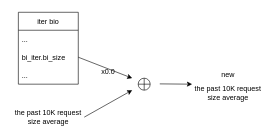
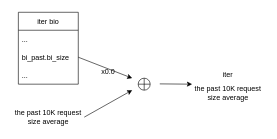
  <mxCell id="0" />
  <mxCell id="1" parent="0" />
  <mxCell id="2" value="iter bio" style="swimlane;fontStyle=0;childLayout=stackLayout;horizontal=1;startSize=30;horizontalStack=0;resizeParent=1;resizeParentMax=0;resizeLast=0;collapsible=1;marginBottom=0;" vertex="1" parent="1"><mxGeometry x="30" y="20" width="100" height="120" as="geometry" /></mxCell>
  <mxCell id="3" value="..." style="text;strokeColor=none;fillColor=none;align=left;verticalAlign=middle;spacingLeft=4;spacingRight=4;overflow=hidden;points=[[0,0.5],[1,0.5]];portConstraint=eastwest;rotatable=0;" vertex="1" parent="2"><mxGeometry y="30" width="100" height="30" as="geometry" /></mxCell>
- <mxCell id="4" value="bi_iter.bi_size" style="text;strokeColor=none;fillColor=none;align=left;verticalAlign=middle;spacingLeft=4;spacingRight=4;overflow=hidden;points=[[0,0.5],[1,0.5]];portConstraint=eastwest;rotatable=0;" vertex="1" parent="2"><mxGeometry y="60" width="100" height="30" as="geometry" /></mxCell>
+ <mxCell id="4" value="bi_past.bi_size" style="text;strokeColor=none;fillColor=none;align=left;verticalAlign=middle;spacingLeft=4;spacingRight=4;overflow=hidden;points=[[0,0.5],[1,0.5]];portConstraint=eastwest;rotatable=0;" vertex="1" parent="2"><mxGeometry y="60" width="100" height="30" as="geometry" /></mxCell>
  <mxCell id="5" value="..." style="text;strokeColor=none;fillColor=none;align=left;verticalAlign=middle;spacingLeft=4;spacingRight=4;overflow=hidden;points=[[0,0.5],[1,0.5]];portConstraint=eastwest;rotatable=0;" vertex="1" parent="2"><mxGeometry y="90" width="100" height="30" as="geometry" /></mxCell>
  <mxCell id="6" value="" style="endArrow=classic;html=1;rounded=0;exitX=1;exitY=0.5;exitDx=0;exitDy=0;" edge="1" parent="1" source="4"><mxGeometry width="50" height="50" relative="1" as="geometry"><mxPoint x="220" y="50" as="sourcePoint" /><mxPoint x="220" y="130" as="targetPoint" /></mxGeometry></mxCell>
  <mxCell id="7" value="x0.0" style="text;html=1;strokeColor=none;fillColor=none;align=center;verticalAlign=middle;whiteSpace=wrap;rounded=0;" vertex="1" parent="1"><mxGeometry x="150" y="105" width="60" height="30" as="geometry" /></mxCell>
  <mxCell id="8" value="the past 10K request size average" style="text;html=1;strokeColor=none;fillColor=none;align=center;verticalAlign=middle;whiteSpace=wrap;rounded=0;" vertex="1" parent="1"><mxGeometry x="20" y="180" width="120" height="30" as="geometry" /></mxCell>
  <mxCell id="9" value="" style="shape=orEllipse;perimeter=ellipsePerimeter;whiteSpace=wrap;html=1;backgroundOutline=1;" vertex="1" parent="1"><mxGeometry x="230" y="130" width="20" height="20" as="geometry" /></mxCell>
  <mxCell id="10" value="" style="endArrow=classic;html=1;rounded=0;exitX=1;exitY=0.5;exitDx=0;exitDy=0;" edge="1" parent="1" source="8"><mxGeometry width="50" height="50" relative="1" as="geometry"><mxPoint x="40" y="235" as="sourcePoint" /><mxPoint x="220" y="150" as="targetPoint" /></mxGeometry></mxCell>
  <mxCell id="11" value="" style="endArrow=classic;html=1;rounded=0;" edge="1" parent="1"><mxGeometry width="50" height="50" relative="1" as="geometry"><mxPoint x="266" y="139.5" as="sourcePoint" /><mxPoint x="320" y="140" as="targetPoint" /></mxGeometry></mxCell>
  <mxCell id="12" value="the past 10K request size average" style="text;html=1;strokeColor=none;fillColor=none;align=center;verticalAlign=middle;whiteSpace=wrap;rounded=0;" vertex="1" parent="1"><mxGeometry x="320" y="140" width="120" height="30" as="geometry" /></mxCell>
- <mxCell id="13" value="new" style="text;html=1;strokeColor=none;fillColor=none;align=center;verticalAlign=middle;whiteSpace=wrap;rounded=0;" vertex="1" parent="1"><mxGeometry x="320" y="110" width="120" height="30" as="geometry" /></mxCell>
+ <mxCell id="13" value="iter" style="text;html=1;strokeColor=none;fillColor=none;align=center;verticalAlign=middle;whiteSpace=wrap;rounded=0;" vertex="1" parent="1"><mxGeometry x="320" y="110" width="120" height="30" as="geometry" /></mxCell>
